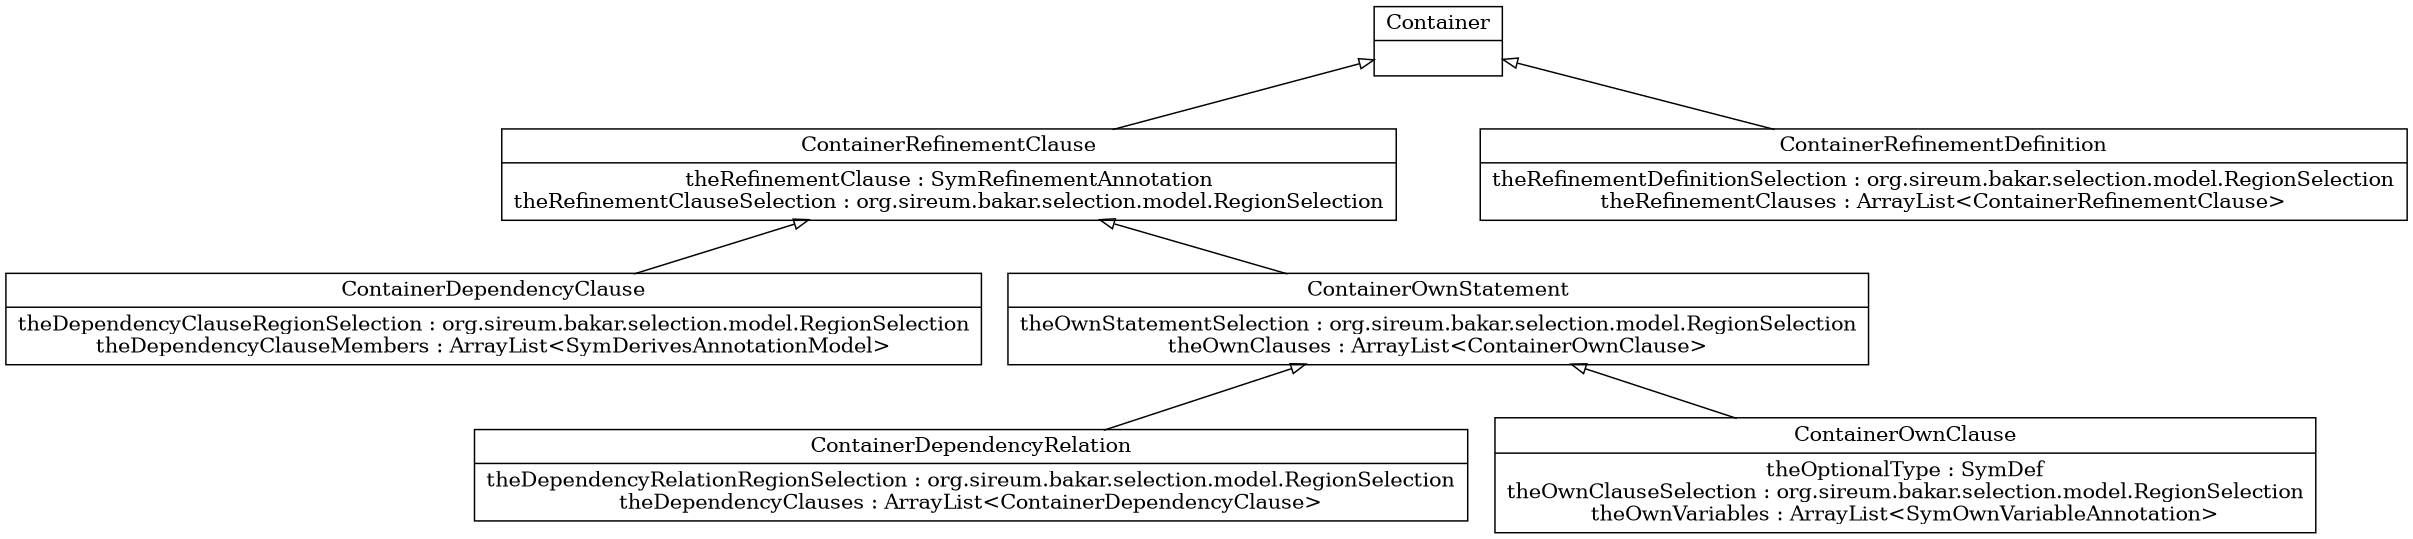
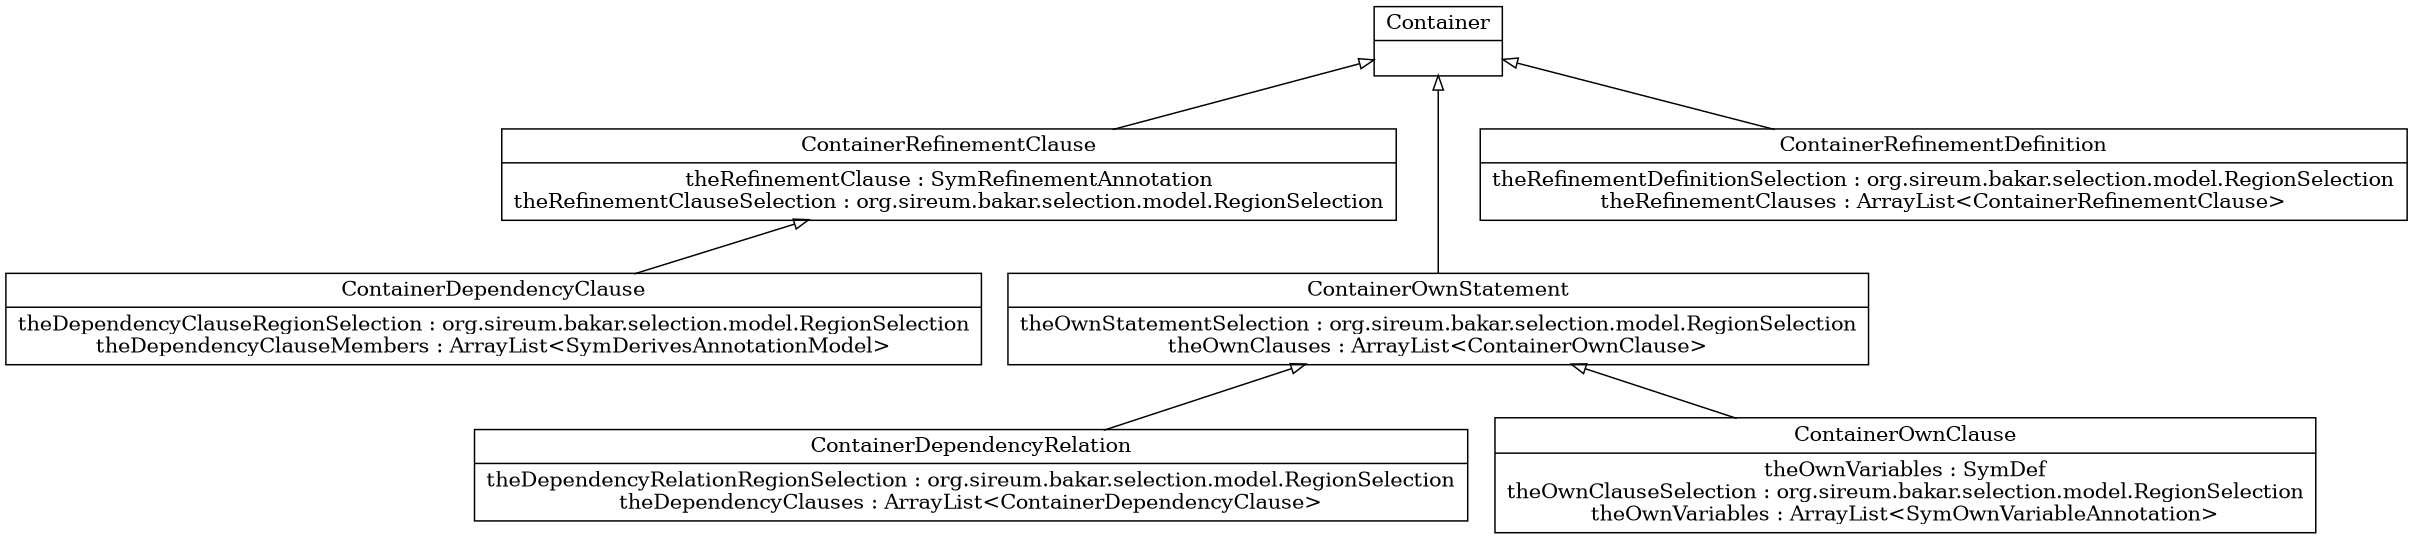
  digraph {
    rankdir=BT
    node [shape=record]
    edge [arrowhead=onormal]
    n1 [label="{Container|}"]
    n2 [label="{ContainerDependencyClause|theDependencyClauseRegionSelection : org.sireum.bakar.selection.model.RegionSelection\ntheDependencyClauseMembers : ArrayList\<SymDerivesAnnotationModel\>}"]
    n3 [label="{ContainerRefinementClause|theRefinementClause : SymRefinementAnnotation\ntheRefinementClauseSelection : org.sireum.bakar.selection.model.RegionSelection}"]
    n4 [label="{ContainerDependencyRelation|theDependencyRelationRegionSelection : org.sireum.bakar.selection.model.RegionSelection\ntheDependencyClauses : ArrayList\<ContainerDependencyClause\>}"]
    n5 [label="{ContainerOwnStatement|theOwnStatementSelection : org.sireum.bakar.selection.model.RegionSelection\ntheOwnClauses : ArrayList\<ContainerOwnClause\>}"]
-   n6 [label="{ContainerOwnClause|theOptionalType : SymDef\ntheOwnClauseSelection : org.sireum.bakar.selection.model.RegionSelection\ntheOwnVariables : ArrayList\<SymOwnVariableAnnotation\>}"]
+   n6 [label="{ContainerOwnClause|theOwnVariables : SymDef\ntheOwnClauseSelection : org.sireum.bakar.selection.model.RegionSelection\ntheOwnVariables : ArrayList\<SymOwnVariableAnnotation\>}"]
    n7 [label="{ContainerRefinementDefinition|theRefinementDefinitionSelection : org.sireum.bakar.selection.model.RegionSelection\ntheRefinementClauses : ArrayList\<ContainerRefinementClause\>}"]
    n2 -> n3
    n3 -> n1
    n4 -> n5
-   n5 -> n3
+   n5 -> n1
    n6 -> n5
    n7 -> n1
  }
